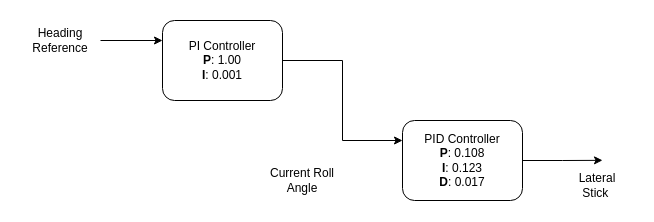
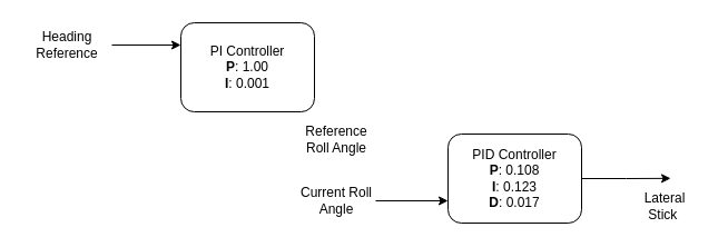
  <mxCell id="0" />
  <mxCell id="1" parent="0" />
- <mxCell id="2" style="edgeStyle=orthogonalEdgeStyle;rounded=0;orthogonalLoop=1;jettySize=auto;html=1;exitX=1;exitY=0.5;exitDx=0;exitDy=0;entryX=0;entryY=0.25;entryDx=0;entryDy=0;" edge="1" parent="1" source="3" target="7"><mxGeometry relative="1" as="geometry" /></mxCell>
  <mxCell id="3" value="PI Controller&lt;br&gt;&lt;b&gt;P&lt;/b&gt;: 1.00&lt;br&gt;&lt;b&gt;I&lt;/b&gt;: 0.001" style="rounded=1;whiteSpace=wrap;html=1;" vertex="1" parent="1"><mxGeometry x="162" y="20" width="120" height="80" as="geometry" /></mxCell>
  <mxCell id="4" style="edgeStyle=orthogonalEdgeStyle;rounded=0;orthogonalLoop=1;jettySize=auto;html=1;exitX=1;exitY=0.5;exitDx=0;exitDy=0;entryX=0;entryY=0.25;entryDx=0;entryDy=0;" edge="1" parent="1" source="5" target="3"><mxGeometry relative="1" as="geometry" /></mxCell>
  <mxCell id="5" value="Heading Reference" style="text;html=1;strokeColor=none;fillColor=none;align=center;verticalAlign=middle;whiteSpace=wrap;rounded=0;" vertex="1" parent="1"><mxGeometry x="20" y="25" width="80" height="30" as="geometry" /></mxCell>
  <mxCell id="6" style="edgeStyle=orthogonalEdgeStyle;rounded=0;orthogonalLoop=1;jettySize=auto;html=1;exitX=1;exitY=0.5;exitDx=0;exitDy=0;" edge="1" parent="1" source="7"><mxGeometry relative="1" as="geometry"><mxPoint x="602" y="159.833" as="targetPoint" /></mxGeometry></mxCell>
  <mxCell id="7" value="PID Controller&lt;br style=&quot;border-color: var(--border-color);&quot;&gt;&lt;b style=&quot;border-color: var(--border-color);&quot;&gt;P&lt;/b&gt;: 0.108&lt;br style=&quot;border-color: var(--border-color);&quot;&gt;&lt;b style=&quot;border-color: var(--border-color);&quot;&gt;I&lt;/b&gt;: 0.123&lt;br style=&quot;border-color: var(--border-color);&quot;&gt;&lt;b style=&quot;border-color: var(--border-color);&quot;&gt;D&lt;/b&gt;: 0.017" style="rounded=1;whiteSpace=wrap;html=1;" vertex="1" parent="1"><mxGeometry x="402" y="120" width="120" height="80" as="geometry" /></mxCell>
+ <mxCell id="8" value="Reference Roll Angle" style="text;html=1;strokeColor=none;fillColor=none;align=center;verticalAlign=middle;whiteSpace=wrap;rounded=0;" vertex="1" parent="1"><mxGeometry x="262" y="110" width="80" height="30" as="geometry" /></mxCell>
+ <mxCell id="9" style="edgeStyle=orthogonalEdgeStyle;rounded=0;orthogonalLoop=1;jettySize=auto;html=1;exitX=1;exitY=0.5;exitDx=0;exitDy=0;entryX=0;entryY=0.75;entryDx=0;entryDy=0;" edge="1" parent="1" source="10" target="7"><mxGeometry relative="1" as="geometry" /></mxCell>
  <mxCell id="10" value="Current Roll Angle" style="text;html=1;strokeColor=none;fillColor=none;align=center;verticalAlign=middle;whiteSpace=wrap;rounded=0;" vertex="1" parent="1"><mxGeometry x="267" y="165" width="70" height="30" as="geometry" /></mxCell>
  <mxCell id="11" value="Lateral Stick&amp;nbsp;" style="text;html=1;strokeColor=none;fillColor=none;align=center;verticalAlign=middle;whiteSpace=wrap;rounded=0;" vertex="1" parent="1"><mxGeometry x="562" y="170" width="70" height="30" as="geometry" /></mxCell>
